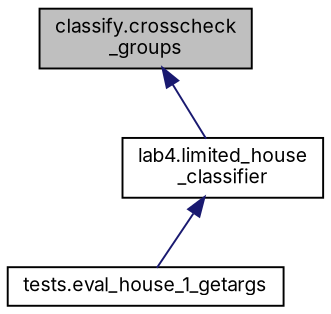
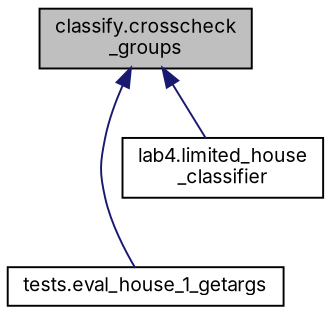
  digraph {
    fontname=Inter
    rankdir=TB
    node [color=black fillcolor=white fontname=Inter fontsize=10 shape=record style=filled]
    edge [color=midnightblue dir=back fontname=Inter fontsize=10 labelfontname=Helvetica labelfontsize=10 style=solid]
    n1 [fillcolor=grey75 fontcolor=black height=0.2 label="classify.crosscheck\l_groups" width=0.4]
    n2 [height=0.2 label="tests.eval_house_1_getargs" width=0.4]
    n3 [height=0.2 label="lab4.limited_house\l_classifier" width=0.4]
-   n3 -> n2
+   n1 -> n2
    n1 -> n3
  }
